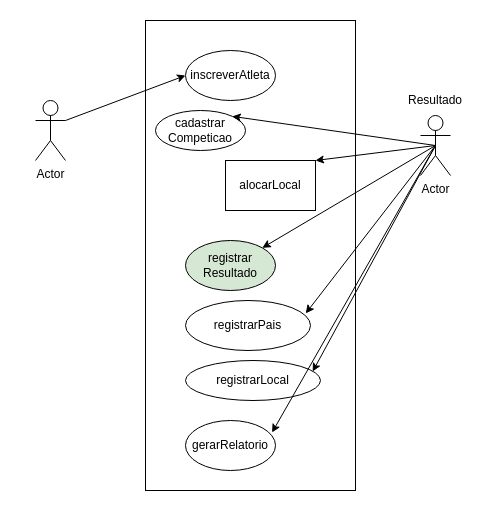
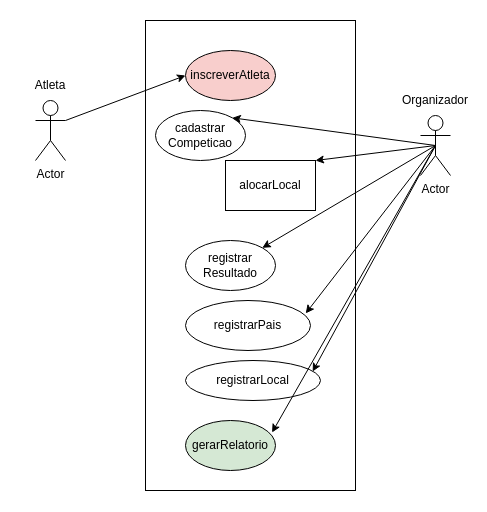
  <mxCell id="0" />
  <mxCell id="1" parent="0" />
  <mxCell id="2" value="Actor" style="shape=umlActor;verticalLabelPosition=bottom;verticalAlign=top;html=1;outlineConnect=0;" vertex="1" parent="1"><mxGeometry x="35" y="100" width="30" height="60" as="geometry" /></mxCell>
  <mxCell id="3" value="Actor" style="shape=umlActor;verticalLabelPosition=bottom;verticalAlign=top;html=1;outlineConnect=0;" vertex="1" parent="1"><mxGeometry x="420" y="115" width="30" height="60" as="geometry" /></mxCell>
  <mxCell id="4" value="" style="rounded=0;whiteSpace=wrap;html=1;" vertex="1" parent="1"><mxGeometry x="145" y="20" width="210" height="470" as="geometry" /></mxCell>
  <mxCell id="5" value="registrarPais" style="ellipse;whiteSpace=wrap;html=1;" vertex="1" parent="1"><mxGeometry x="185" y="300" width="125" height="50" as="geometry" /></mxCell>
- <mxCell id="6" value="inscreverAtleta" style="ellipse;whiteSpace=wrap;html=1;" vertex="1" parent="1"><mxGeometry x="185" y="50" width="90" height="50" as="geometry" /></mxCell>
+ <mxCell id="6" value="inscreverAtleta" style="ellipse;whiteSpace=wrap;html=1;fillColor=#f8cecc;" vertex="1" parent="1"><mxGeometry x="185" y="50" width="90" height="50" as="geometry" /></mxCell>
  <mxCell id="7" value="registrarLocal" style="ellipse;whiteSpace=wrap;html=1;" vertex="1" parent="1"><mxGeometry x="185" y="360" width="135" height="40" as="geometry" /></mxCell>
  <mxCell id="8" value="alocarLocal" style="whiteSpace=wrap;html=1;rounded=0;" vertex="1" parent="1"><mxGeometry x="225" y="160" width="90" height="50" as="geometry" /></mxCell>
- <mxCell id="9" value="cadastrar&lt;div&gt;Competicao&lt;/div&gt;" style="ellipse;whiteSpace=wrap;html=1;" vertex="1" parent="1"><mxGeometry x="155" y="110" width="90" height="40" as="geometry" /></mxCell>
- <mxCell id="10" value="registrar&lt;div&gt;Resultado&lt;/div&gt;" style="ellipse;whiteSpace=wrap;html=1;fillColor=#d5e8d4;" vertex="1" parent="1"><mxGeometry x="185" y="240" width="90" height="50" as="geometry" /></mxCell>
- <mxCell id="11" value="gerarRelatorio" style="ellipse;whiteSpace=wrap;html=1;" vertex="1" parent="1"><mxGeometry x="185" y="420" width="90" height="50" as="geometry" /></mxCell>
- <mxCell id="13" value="Resultado" style="text;html=1;align=center;verticalAlign=middle;whiteSpace=wrap;rounded=0;" vertex="1" parent="1"><mxGeometry x="405" y="85" width="60" height="30" as="geometry" /></mxCell>
+ <mxCell id="9" value="cadastrar&lt;div&gt;Competicao&lt;/div&gt;" style="ellipse;whiteSpace=wrap;html=1;" vertex="1" parent="1"><mxGeometry x="155" y="110" width="90" height="50" as="geometry" /></mxCell>
+ <mxCell id="10" value="registrar&lt;div&gt;Resultado&lt;/div&gt;" style="ellipse;whiteSpace=wrap;html=1;" vertex="1" parent="1"><mxGeometry x="185" y="240" width="90" height="50" as="geometry" /></mxCell>
+ <mxCell id="11" value="gerarRelatorio" style="ellipse;whiteSpace=wrap;html=1;fillColor=#d5e8d4;" vertex="1" parent="1"><mxGeometry x="185" y="420" width="90" height="50" as="geometry" /></mxCell>
+ <mxCell id="12" value="Atleta" style="text;html=1;align=center;verticalAlign=middle;whiteSpace=wrap;rounded=0;" vertex="1" parent="1"><mxGeometry x="20" y="70" width="60" height="30" as="geometry" /></mxCell>
+ <mxCell id="13" value="Organizador" style="text;html=1;align=center;verticalAlign=middle;whiteSpace=wrap;rounded=0;" vertex="1" parent="1"><mxGeometry x="405" y="85" width="60" height="30" as="geometry" /></mxCell>
  <mxCell id="14" value="" style="endArrow=classic;html=1;rounded=0;entryX=0.942;entryY=0.276;entryDx=0;entryDy=0;entryPerimeter=0;exitX=0.5;exitY=0.5;exitDx=0;exitDy=0;exitPerimeter=0;" edge="1" parent="1" source="3" target="7"><mxGeometry width="50" height="50" relative="1" as="geometry"><mxPoint x="-115" y="120" as="sourcePoint" /><mxPoint x="-65" y="40" as="targetPoint" /></mxGeometry></mxCell>
  <mxCell id="15" value="" style="endArrow=classic;html=1;rounded=0;entryX=0.962;entryY=0.258;entryDx=0;entryDy=0;entryPerimeter=0;exitX=0.5;exitY=0.5;exitDx=0;exitDy=0;exitPerimeter=0;" edge="1" parent="1" source="3" target="5"><mxGeometry width="50" height="50" relative="1" as="geometry"><mxPoint x="-105" y="100" as="sourcePoint" /><mxPoint x="-55" y="50" as="targetPoint" /></mxGeometry></mxCell>
  <mxCell id="16" value="" style="endArrow=classic;html=1;rounded=0;entryX=1;entryY=0;entryDx=0;entryDy=0;exitX=0.5;exitY=0.5;exitDx=0;exitDy=0;exitPerimeter=0;" edge="1" parent="1" source="3" target="8"><mxGeometry width="50" height="50" relative="1" as="geometry"><mxPoint x="435" y="150" as="sourcePoint" /><mxPoint x="-45" y="60" as="targetPoint" /></mxGeometry></mxCell>
  <mxCell id="17" value="" style="endArrow=classic;html=1;rounded=0;entryX=1;entryY=0;entryDx=0;entryDy=0;exitX=0.5;exitY=0.5;exitDx=0;exitDy=0;exitPerimeter=0;" edge="1" parent="1" source="3" target="10"><mxGeometry width="50" height="50" relative="1" as="geometry"><mxPoint x="435" y="150" as="sourcePoint" /><mxPoint x="-35" y="70" as="targetPoint" /></mxGeometry></mxCell>
  <mxCell id="18" value="" style="endArrow=classic;html=1;rounded=0;entryX=1;entryY=0;entryDx=0;entryDy=0;exitX=0.5;exitY=0.5;exitDx=0;exitDy=0;exitPerimeter=0;" edge="1" parent="1" source="3" target="9"><mxGeometry width="50" height="50" relative="1" as="geometry"><mxPoint x="545" y="175" as="sourcePoint" /><mxPoint x="595" y="125" as="targetPoint" /></mxGeometry></mxCell>
  <mxCell id="19" value="" style="endArrow=classic;html=1;rounded=0;entryX=0;entryY=0.5;entryDx=0;entryDy=0;" edge="1" parent="1" target="6"><mxGeometry width="50" height="50" relative="1" as="geometry"><mxPoint x="65" y="120" as="sourcePoint" /><mxPoint x="115" y="70" as="targetPoint" /></mxGeometry></mxCell>
  <mxCell id="20" value="" style="endArrow=classic;html=1;rounded=0;entryX=0.962;entryY=0.24;entryDx=0;entryDy=0;entryPerimeter=0;exitX=0.5;exitY=0.5;exitDx=0;exitDy=0;exitPerimeter=0;" edge="1" parent="1" source="3" target="11"><mxGeometry width="50" height="50" relative="1" as="geometry"><mxPoint x="-204" y="330" as="sourcePoint" /><mxPoint x="185" y="588" as="targetPoint" /></mxGeometry></mxCell>
